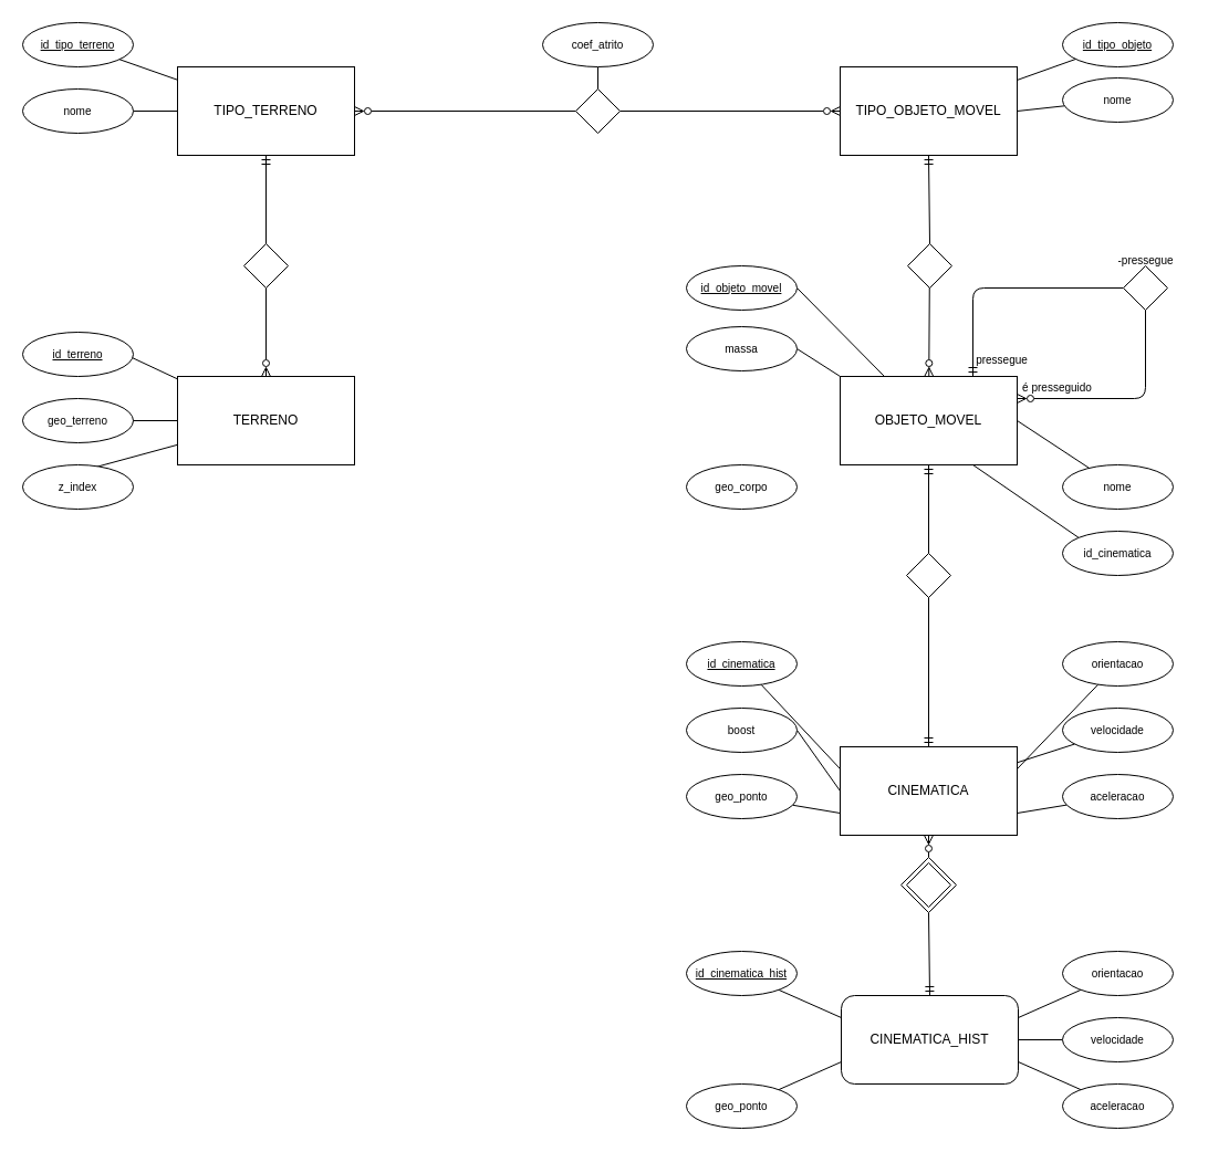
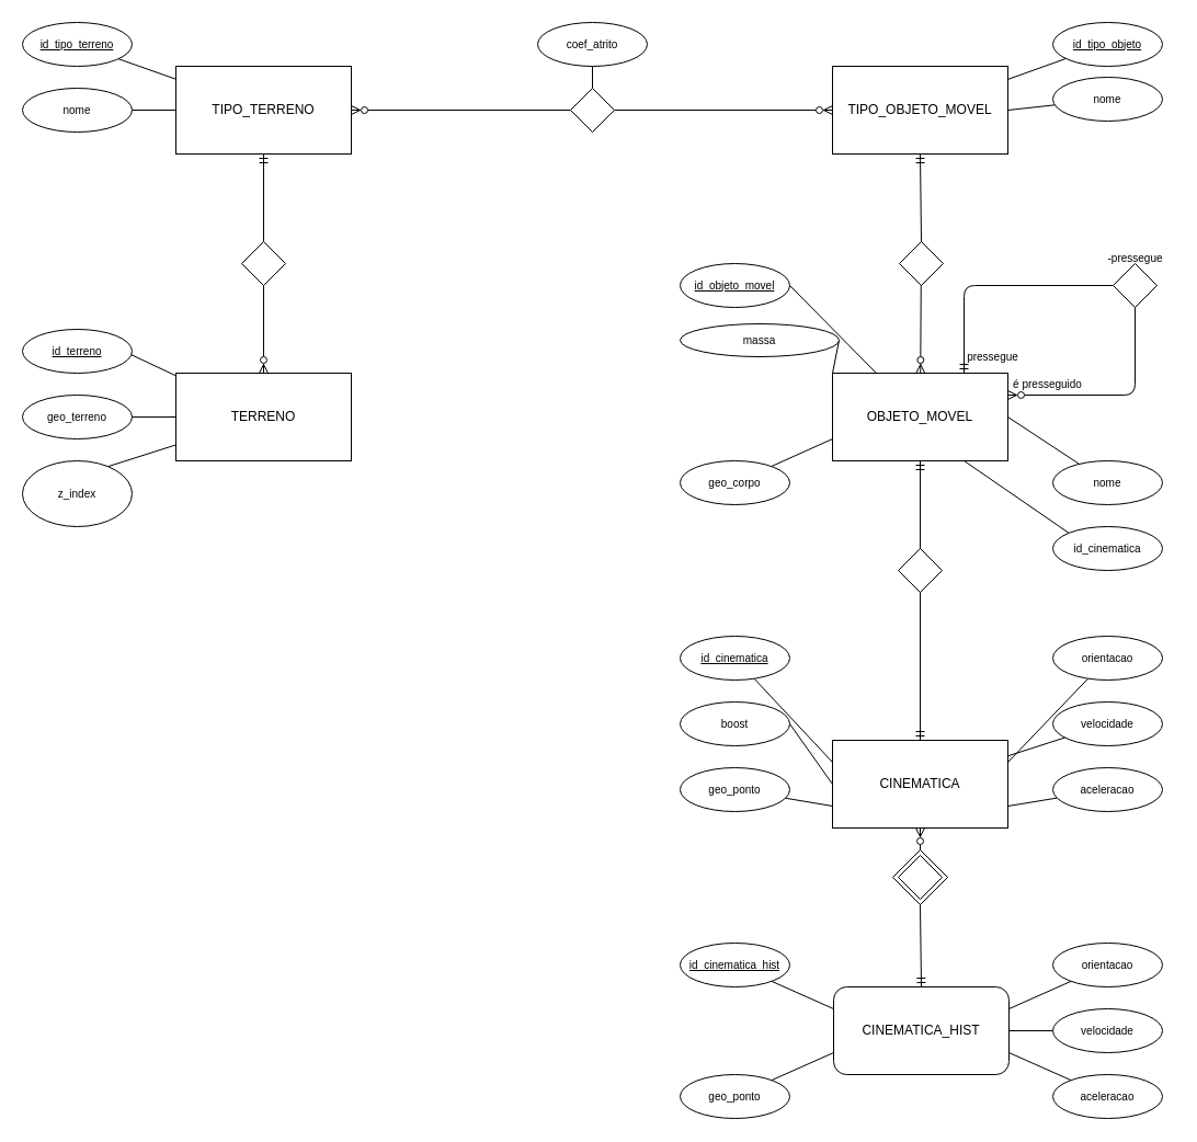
  <mxCell id="0" />
  <mxCell id="1" parent="0" />
  <mxCell id="2" style="edgeStyle=none;html=1;entryX=0.5;entryY=0;entryDx=0;entryDy=0;startArrow=none;startFill=0;endArrow=none;endFill=0;" parent="1" source="6" target="17" edge="1"><mxGeometry relative="1" as="geometry" /></mxCell>
  <mxCell id="3" style="edgeStyle=none;html=1;entryX=0;entryY=0.5;entryDx=0;entryDy=0;startArrow=none;startFill=0;endArrow=none;endFill=0;" parent="1" source="6" target="16" edge="1"><mxGeometry relative="1" as="geometry" /></mxCell>
  <mxCell id="4" style="edgeStyle=none;html=1;entryX=0;entryY=0.5;entryDx=0;entryDy=0;startArrow=none;startFill=0;endArrow=none;endFill=0;" parent="1" source="6" target="15" edge="1"><mxGeometry relative="1" as="geometry" /></mxCell>
  <mxCell id="5" style="edgeStyle=none;rounded=0;html=1;entryX=0;entryY=0.5;entryDx=0;entryDy=0;fontSize=10;startArrow=ERzeroToMany;startFill=0;endArrow=none;endFill=0;exitX=1;exitY=0.5;exitDx=0;exitDy=0;" parent="1" source="10" target="73" edge="1"><mxGeometry relative="1" as="geometry" /></mxCell>
  <mxCell id="6" value="TERRENO" style="rounded=0;whiteSpace=wrap;html=1;" parent="1" vertex="1"><mxGeometry x="160" y="340" width="160" height="80" as="geometry" /></mxCell>
  <mxCell id="7" style="edgeStyle=none;html=1;entryX=0.5;entryY=0;entryDx=0;entryDy=0;endArrow=none;endFill=0;startArrow=ERmandOne;startFill=0;" parent="1" source="10" target="12" edge="1"><mxGeometry relative="1" as="geometry"><mxPoint x="240" y="180" as="targetPoint" /></mxGeometry></mxCell>
  <mxCell id="8" style="edgeStyle=none;html=1;startArrow=none;startFill=0;endArrow=none;endFill=0;" parent="1" source="10" target="14" edge="1"><mxGeometry relative="1" as="geometry" /></mxCell>
  <mxCell id="9" style="edgeStyle=none;html=1;startArrow=none;startFill=0;endArrow=none;endFill=0;" parent="1" source="10" target="13" edge="1"><mxGeometry relative="1" as="geometry" /></mxCell>
  <mxCell id="10" value="TIPO_TERRENO" style="rounded=0;whiteSpace=wrap;html=1;" parent="1" vertex="1"><mxGeometry x="160" y="60" width="160" height="80" as="geometry" /></mxCell>
  <mxCell id="11" style="edgeStyle=none;html=1;entryX=0.5;entryY=0;entryDx=0;entryDy=0;endArrow=ERzeroToMany;endFill=0;" parent="1" source="12" target="6" edge="1"><mxGeometry relative="1" as="geometry" /></mxCell>
  <mxCell id="12" value="" style="rhombus;whiteSpace=wrap;html=1;" parent="1" vertex="1"><mxGeometry x="220" y="220" width="40" height="40" as="geometry" /></mxCell>
  <mxCell id="13" value="&lt;u style=&quot;font-size: 10px;&quot;&gt;id_tipo_terreno&lt;/u&gt;" style="ellipse;whiteSpace=wrap;html=1;fontSize=10;" parent="1" vertex="1"><mxGeometry x="20" y="20" width="100" height="40" as="geometry" /></mxCell>
  <mxCell id="14" value="nome" style="ellipse;whiteSpace=wrap;html=1;fontSize=10;" parent="1" vertex="1"><mxGeometry x="20" y="80" width="100" height="40" as="geometry" /></mxCell>
- <mxCell id="15" value="z_index" style="ellipse;whiteSpace=wrap;html=1;fontSize=10;" parent="1" vertex="1"><mxGeometry x="20" y="420" width="100" height="40" as="geometry" /></mxCell>
+ <mxCell id="15" value="z_index" style="ellipse;whiteSpace=wrap;html=1;fontSize=10;" parent="1" vertex="1"><mxGeometry x="20" y="420" width="100" height="60" as="geometry" /></mxCell>
  <mxCell id="16" value="geo_terreno" style="ellipse;whiteSpace=wrap;html=1;fontSize=10;" parent="1" vertex="1"><mxGeometry x="20" y="360" width="100" height="40" as="geometry" /></mxCell>
  <mxCell id="17" value="&lt;u style=&quot;font-size: 10px;&quot;&gt;id_terreno&lt;/u&gt;" style="ellipse;whiteSpace=wrap;html=1;fontSize=10;" parent="1" vertex="1"><mxGeometry x="20" y="300" width="100" height="40" as="geometry" /></mxCell>
  <mxCell id="18" style="edgeStyle=none;html=1;entryX=0.5;entryY=0;entryDx=0;entryDy=0;startArrow=ERzeroToMany;startFill=0;endArrow=none;endFill=0;" parent="1" source="20" target="47" edge="1"><mxGeometry relative="1" as="geometry" /></mxCell>
  <mxCell id="19" style="edgeStyle=orthogonalEdgeStyle;html=1;exitX=1;exitY=0.25;exitDx=0;exitDy=0;entryX=0.5;entryY=1;entryDx=0;entryDy=0;fontSize=10;startArrow=ERzeroToMany;startFill=0;endArrow=none;endFill=0;" parent="1" source="20" target="75" edge="1"><mxGeometry relative="1" as="geometry" /></mxCell>
  <mxCell id="20" value="OBJETO_MOVEL" style="rounded=0;whiteSpace=wrap;html=1;" parent="1" vertex="1"><mxGeometry x="759" y="340" width="160" height="80" as="geometry" /></mxCell>
  <mxCell id="21" style="edgeStyle=none;html=1;entryX=0.5;entryY=0;entryDx=0;entryDy=0;startArrow=ERmandOne;startFill=0;endArrow=none;endFill=0;" parent="1" source="24" edge="1"><mxGeometry relative="1" as="geometry"><mxPoint x="839" y="460" as="targetPoint" /></mxGeometry></mxCell>
  <mxCell id="22" style="edgeStyle=none;html=1;startArrow=ERzeroToMany;startFill=0;endArrow=none;endFill=0;entryX=0.5;entryY=0;entryDx=0;entryDy=0;" parent="1" source="24" target="71" edge="1"><mxGeometry relative="1" as="geometry" /></mxCell>
  <mxCell id="23" value="" style="edgeStyle=none;html=1;startArrow=none;startFill=0;endArrow=none;endFill=0;" parent="1" source="24" target="32" edge="1"><mxGeometry relative="1" as="geometry" /></mxCell>
  <mxCell id="24" value="CINEMATICA" style="rounded=0;whiteSpace=wrap;html=1;" parent="1" vertex="1"><mxGeometry x="759" y="675" width="160" height="80" as="geometry" /></mxCell>
  <mxCell id="25" style="edgeStyle=none;html=1;entryX=0.5;entryY=1;entryDx=0;entryDy=0;startArrow=none;startFill=0;endArrow=ERmandOne;endFill=0;exitX=0.5;exitY=1;exitDx=0;exitDy=0;" parent="1" source="53" target="20" edge="1"><mxGeometry relative="1" as="geometry"><mxPoint x="839" y="510" as="sourcePoint" /></mxGeometry></mxCell>
  <mxCell id="26" value="CINEMATICA_HIST" style="whiteSpace=wrap;html=1;rounded=1;" parent="1" vertex="1"><mxGeometry x="760" y="900" width="160" height="80" as="geometry" /></mxCell>
  <mxCell id="27" style="edgeStyle=none;html=1;entryX=0.5;entryY=0;entryDx=0;entryDy=0;startArrow=none;startFill=0;endArrow=ERmandOne;endFill=0;exitX=0.5;exitY=1;exitDx=0;exitDy=0;" parent="1" source="71" target="26" edge="1"><mxGeometry relative="1" as="geometry"><mxPoint x="840" y="865" as="sourcePoint" /></mxGeometry></mxCell>
  <mxCell id="28" style="edgeStyle=none;html=1;entryX=0;entryY=0.25;entryDx=0;entryDy=0;startArrow=none;startFill=0;endArrow=none;endFill=0;" parent="1" source="29" target="24" edge="1"><mxGeometry relative="1" as="geometry" /></mxCell>
  <mxCell id="29" value="&lt;u style=&quot;font-size: 10px;&quot;&gt;id_cinematica&lt;/u&gt;" style="ellipse;whiteSpace=wrap;html=1;fontSize=10;" parent="1" vertex="1"><mxGeometry x="620" y="580" width="100" height="40" as="geometry" /></mxCell>
  <mxCell id="30" style="edgeStyle=none;html=1;startArrow=none;startFill=0;endArrow=none;endFill=0;entryX=1;entryY=0.25;entryDx=0;entryDy=0;" parent="1" source="31" target="24" edge="1"><mxGeometry relative="1" as="geometry"><mxPoint x="759" y="640" as="targetPoint" /></mxGeometry></mxCell>
  <mxCell id="31" value="orientacao" style="ellipse;whiteSpace=wrap;html=1;fontSize=10;" parent="1" vertex="1"><mxGeometry x="960" y="580" width="100" height="40" as="geometry" /></mxCell>
  <mxCell id="32" value="velocidade" style="ellipse;whiteSpace=wrap;html=1;fontSize=10;" parent="1" vertex="1"><mxGeometry x="960" y="640" width="100" height="40" as="geometry" /></mxCell>
  <mxCell id="33" style="edgeStyle=none;html=1;entryX=1;entryY=0.75;entryDx=0;entryDy=0;startArrow=none;startFill=0;endArrow=none;endFill=0;" parent="1" source="34" target="24" edge="1"><mxGeometry relative="1" as="geometry" /></mxCell>
  <mxCell id="34" value="aceleracao" style="ellipse;whiteSpace=wrap;html=1;fontSize=10;" parent="1" vertex="1"><mxGeometry x="960" y="700" width="100" height="40" as="geometry" /></mxCell>
  <mxCell id="35" style="edgeStyle=none;html=1;startArrow=none;startFill=0;endArrow=none;endFill=0;entryX=0;entryY=0.75;entryDx=0;entryDy=0;" parent="1" source="36" target="24" edge="1"><mxGeometry relative="1" as="geometry"><mxPoint x="700" y="660" as="targetPoint" /></mxGeometry></mxCell>
  <mxCell id="36" value="geo_ponto" style="ellipse;whiteSpace=wrap;html=1;fontSize=10;" parent="1" vertex="1"><mxGeometry x="620" y="700" width="100" height="40" as="geometry" /></mxCell>
  <mxCell id="37" style="edgeStyle=none;html=1;entryX=0.25;entryY=0;entryDx=0;entryDy=0;startArrow=none;startFill=0;endArrow=none;endFill=0;exitX=1;exitY=0.5;exitDx=0;exitDy=0;" parent="1" source="38" target="20" edge="1"><mxGeometry relative="1" as="geometry" /></mxCell>
  <mxCell id="38" value="&lt;u style=&quot;font-size: 10px;&quot;&gt;id_objeto_movel&lt;/u&gt;" style="ellipse;whiteSpace=wrap;html=1;fontSize=10;" parent="1" vertex="1"><mxGeometry x="620" y="240" width="100" height="40" as="geometry" /></mxCell>
  <mxCell id="39" style="edgeStyle=none;html=1;entryX=1;entryY=0.5;entryDx=0;entryDy=0;startArrow=none;startFill=0;endArrow=none;endFill=0;" parent="1" source="40" target="20" edge="1"><mxGeometry relative="1" as="geometry" /></mxCell>
  <mxCell id="40" value="nome" style="ellipse;whiteSpace=wrap;html=1;fontSize=10;" parent="1" vertex="1"><mxGeometry x="960" y="420" width="100" height="40" as="geometry" /></mxCell>
  <mxCell id="41" style="edgeStyle=none;html=1;entryX=0.75;entryY=1;entryDx=0;entryDy=0;startArrow=none;startFill=0;endArrow=none;endFill=0;exitX=0;exitY=0;exitDx=0;exitDy=0;" parent="1" source="42" target="20" edge="1"><mxGeometry relative="1" as="geometry" /></mxCell>
  <mxCell id="42" value="id_cinematica" style="ellipse;whiteSpace=wrap;html=1;fontSize=10;" parent="1" vertex="1"><mxGeometry x="960" y="480" width="100" height="40" as="geometry" /></mxCell>
+ <mxCell id="43" style="edgeStyle=none;html=1;entryX=0;entryY=0.75;entryDx=0;entryDy=0;fontSize=10;startArrow=none;startFill=0;endArrow=none;endFill=0;" parent="1" source="44" target="20" edge="1"><mxGeometry relative="1" as="geometry" /></mxCell>
  <mxCell id="44" value="geo_corpo" style="ellipse;whiteSpace=wrap;html=1;fontSize=10;" parent="1" vertex="1"><mxGeometry x="620" y="420" width="100" height="40" as="geometry" /></mxCell>
  <mxCell id="45" value="TIPO_OBJETO_MOVEL" style="rounded=0;whiteSpace=wrap;html=1;" parent="1" vertex="1"><mxGeometry x="759" y="60" width="160" height="80" as="geometry" /></mxCell>
  <mxCell id="46" style="edgeStyle=none;html=1;entryX=0.5;entryY=1;entryDx=0;entryDy=0;startArrow=none;startFill=0;endArrow=ERmandOne;endFill=0;exitX=0.5;exitY=0;exitDx=0;exitDy=0;" parent="1" source="47" target="45" edge="1"><mxGeometry relative="1" as="geometry"><mxPoint x="839" y="180" as="sourcePoint" /></mxGeometry></mxCell>
  <mxCell id="47" value="" style="rhombus;whiteSpace=wrap;html=1;" parent="1" vertex="1"><mxGeometry x="820" y="220" width="40" height="40" as="geometry" /></mxCell>
  <mxCell id="48" style="edgeStyle=none;html=1;startArrow=none;startFill=0;endArrow=none;endFill=0;" parent="1" source="49" target="45" edge="1"><mxGeometry relative="1" as="geometry" /></mxCell>
  <mxCell id="49" value="&lt;u&gt;id_tipo_objeto&lt;/u&gt;" style="ellipse;whiteSpace=wrap;html=1;fontSize=10;" parent="1" vertex="1"><mxGeometry x="960" y="20" width="100" height="40" as="geometry" /></mxCell>
  <mxCell id="50" style="edgeStyle=none;html=1;entryX=1;entryY=0.5;entryDx=0;entryDy=0;startArrow=none;startFill=0;endArrow=none;endFill=0;" parent="1" source="51" target="45" edge="1"><mxGeometry relative="1" as="geometry" /></mxCell>
  <mxCell id="51" value="nome" style="ellipse;whiteSpace=wrap;html=1;fontSize=10;" parent="1" vertex="1"><mxGeometry x="960" y="70" width="100" height="40" as="geometry" /></mxCell>
  <mxCell id="52" value="" style="edgeStyle=none;html=1;entryX=0.5;entryY=1;entryDx=0;entryDy=0;startArrow=none;startFill=0;endArrow=none;endFill=0;exitX=0.5;exitY=1;exitDx=0;exitDy=0;" parent="1" edge="1"><mxGeometry relative="1" as="geometry"><mxPoint x="839" y="590" as="sourcePoint" /><mxPoint x="839" y="580" as="targetPoint" /></mxGeometry></mxCell>
  <mxCell id="53" value="" style="rhombus;whiteSpace=wrap;html=1;" parent="1" vertex="1"><mxGeometry x="819" y="500" width="40" height="40" as="geometry" /></mxCell>
  <mxCell id="54" style="edgeStyle=none;html=1;entryX=0;entryY=0.75;entryDx=0;entryDy=0;fontSize=10;startArrow=none;startFill=0;endArrow=none;endFill=0;" parent="1" source="55" target="26" edge="1"><mxGeometry relative="1" as="geometry" /></mxCell>
  <mxCell id="55" value="geo_ponto" style="ellipse;whiteSpace=wrap;html=1;fontSize=10;" parent="1" vertex="1"><mxGeometry x="620" y="980" width="100" height="40" as="geometry" /></mxCell>
  <mxCell id="56" style="edgeStyle=none;html=1;entryX=1;entryY=0.75;entryDx=0;entryDy=0;fontSize=10;startArrow=none;startFill=0;endArrow=none;endFill=0;" parent="1" source="57" target="26" edge="1"><mxGeometry relative="1" as="geometry" /></mxCell>
  <mxCell id="57" value="aceleracao" style="ellipse;whiteSpace=wrap;html=1;fontSize=10;" parent="1" vertex="1"><mxGeometry x="960" y="980" width="100" height="40" as="geometry" /></mxCell>
  <mxCell id="58" style="edgeStyle=none;html=1;fontSize=10;startArrow=none;startFill=0;endArrow=none;endFill=0;" parent="1" source="59" target="26" edge="1"><mxGeometry relative="1" as="geometry" /></mxCell>
  <mxCell id="59" value="velocidade" style="ellipse;whiteSpace=wrap;html=1;fontSize=10;" parent="1" vertex="1"><mxGeometry x="960" y="920" width="100" height="40" as="geometry" /></mxCell>
  <mxCell id="60" style="edgeStyle=none;html=1;entryX=1;entryY=0.25;entryDx=0;entryDy=0;fontSize=10;startArrow=none;startFill=0;endArrow=none;endFill=0;" parent="1" source="61" target="26" edge="1"><mxGeometry relative="1" as="geometry" /></mxCell>
  <mxCell id="61" value="orientacao" style="ellipse;whiteSpace=wrap;html=1;fontSize=10;" parent="1" vertex="1"><mxGeometry x="960" y="860" width="100" height="40" as="geometry" /></mxCell>
  <mxCell id="62" style="edgeStyle=none;html=1;entryX=0;entryY=0.25;entryDx=0;entryDy=0;fontSize=10;startArrow=none;startFill=0;endArrow=none;endFill=0;" parent="1" source="63" target="26" edge="1"><mxGeometry relative="1" as="geometry" /></mxCell>
  <mxCell id="63" value="&lt;u style=&quot;font-size: 10px;&quot;&gt;id_cinematica_hist&lt;/u&gt;" style="ellipse;whiteSpace=wrap;html=1;fontSize=10;" parent="1" vertex="1"><mxGeometry x="620" y="860" width="100" height="40" as="geometry" /></mxCell>
  <mxCell id="64" style="edgeStyle=orthogonalEdgeStyle;html=1;entryX=0.75;entryY=0;entryDx=0;entryDy=0;fontSize=10;startArrow=none;startFill=0;endArrow=ERmandOne;endFill=0;" parent="1" source="75" target="20" edge="1"><mxGeometry relative="1" as="geometry" /></mxCell>
  <mxCell id="65" value="pressegue" style="text;html=1;align=center;verticalAlign=middle;resizable=0;points=[];autosize=1;strokeColor=none;fillColor=none;fontSize=10;" parent="1" vertex="1"><mxGeometry x="870" y="310" width="70" height="30" as="geometry" /></mxCell>
  <mxCell id="66" value="é presseguido" style="text;html=1;align=center;verticalAlign=middle;resizable=0;points=[];autosize=1;strokeColor=none;fillColor=none;fontSize=10;" parent="1" vertex="1"><mxGeometry x="910" y="335" width="90" height="30" as="geometry" /></mxCell>
  <mxCell id="67" style="rounded=0;html=1;entryX=0;entryY=0.5;entryDx=0;entryDy=0;fontSize=10;startArrow=none;startFill=0;endArrow=none;endFill=0;exitX=1;exitY=0.5;exitDx=0;exitDy=0;" parent="1" source="68" target="24" edge="1"><mxGeometry relative="1" as="geometry" /></mxCell>
  <mxCell id="68" value="boost" style="ellipse;whiteSpace=wrap;html=1;fontSize=10;" parent="1" vertex="1"><mxGeometry x="620" y="640" width="100" height="40" as="geometry" /></mxCell>
  <mxCell id="69" value="" style="group" parent="1" vertex="1" connectable="0"><mxGeometry x="814" y="775" width="50" height="50" as="geometry" /></mxCell>
  <mxCell id="70" value="" style="rhombus;whiteSpace=wrap;html=1;" parent="69" vertex="1"><mxGeometry x="5" y="5" width="40" height="40" as="geometry" /></mxCell>
  <mxCell id="71" value="" style="rhombus;whiteSpace=wrap;html=1;fillColor=none;" parent="69" vertex="1"><mxGeometry width="50" height="50" as="geometry" /></mxCell>
  <mxCell id="72" style="edgeStyle=none;rounded=0;html=1;entryX=0;entryY=0.5;entryDx=0;entryDy=0;fontSize=10;startArrow=none;startFill=0;endArrow=ERzeroToMany;endFill=0;" parent="1" source="73" target="45" edge="1"><mxGeometry relative="1" as="geometry" /></mxCell>
  <mxCell id="73" value="" style="rhombus;whiteSpace=wrap;html=1;" parent="1" vertex="1"><mxGeometry x="520" y="80" width="40" height="40" as="geometry" /></mxCell>
  <mxCell id="74" value="" style="group" parent="1" vertex="1" connectable="0"><mxGeometry x="1000" y="220" width="70" height="60" as="geometry" /></mxCell>
  <mxCell id="75" value="" style="rhombus;whiteSpace=wrap;html=1;" parent="74" vertex="1"><mxGeometry x="15" y="20" width="40" height="40" as="geometry" /></mxCell>
  <mxCell id="76" value="-pressegue" style="text;html=1;align=center;verticalAlign=middle;resizable=0;points=[];autosize=1;strokeColor=none;fillColor=none;fontSize=10;" parent="74" vertex="1"><mxGeometry width="70" height="30" as="geometry" /></mxCell>
  <mxCell id="77" style="edgeStyle=none;rounded=0;html=1;entryX=0.5;entryY=0;entryDx=0;entryDy=0;fontSize=10;startArrow=none;startFill=0;endArrow=none;endFill=0;" parent="1" source="78" target="73" edge="1"><mxGeometry relative="1" as="geometry" /></mxCell>
  <mxCell id="78" value="coef_atrito" style="ellipse;whiteSpace=wrap;html=1;fontSize=10;" parent="1" vertex="1"><mxGeometry x="490" y="20" width="100" height="40" as="geometry" /></mxCell>
  <mxCell id="79" style="rounded=0;orthogonalLoop=1;jettySize=auto;html=1;entryX=0;entryY=0;entryDx=0;entryDy=0;endArrow=none;endFill=0;exitX=1;exitY=0.5;exitDx=0;exitDy=0;" edge="1" parent="1" source="80" target="20"><mxGeometry relative="1" as="geometry" /></mxCell>
- <mxCell id="80" value="massa" style="ellipse;whiteSpace=wrap;html=1;fontSize=10;" vertex="1" parent="1"><mxGeometry x="620" y="295" width="100" height="40" as="geometry" /></mxCell>
+ <mxCell id="80" value="massa" style="ellipse;whiteSpace=wrap;html=1;fontSize=10;" vertex="1" parent="1"><mxGeometry x="620" y="295" width="145" height="30" as="geometry" /></mxCell>
